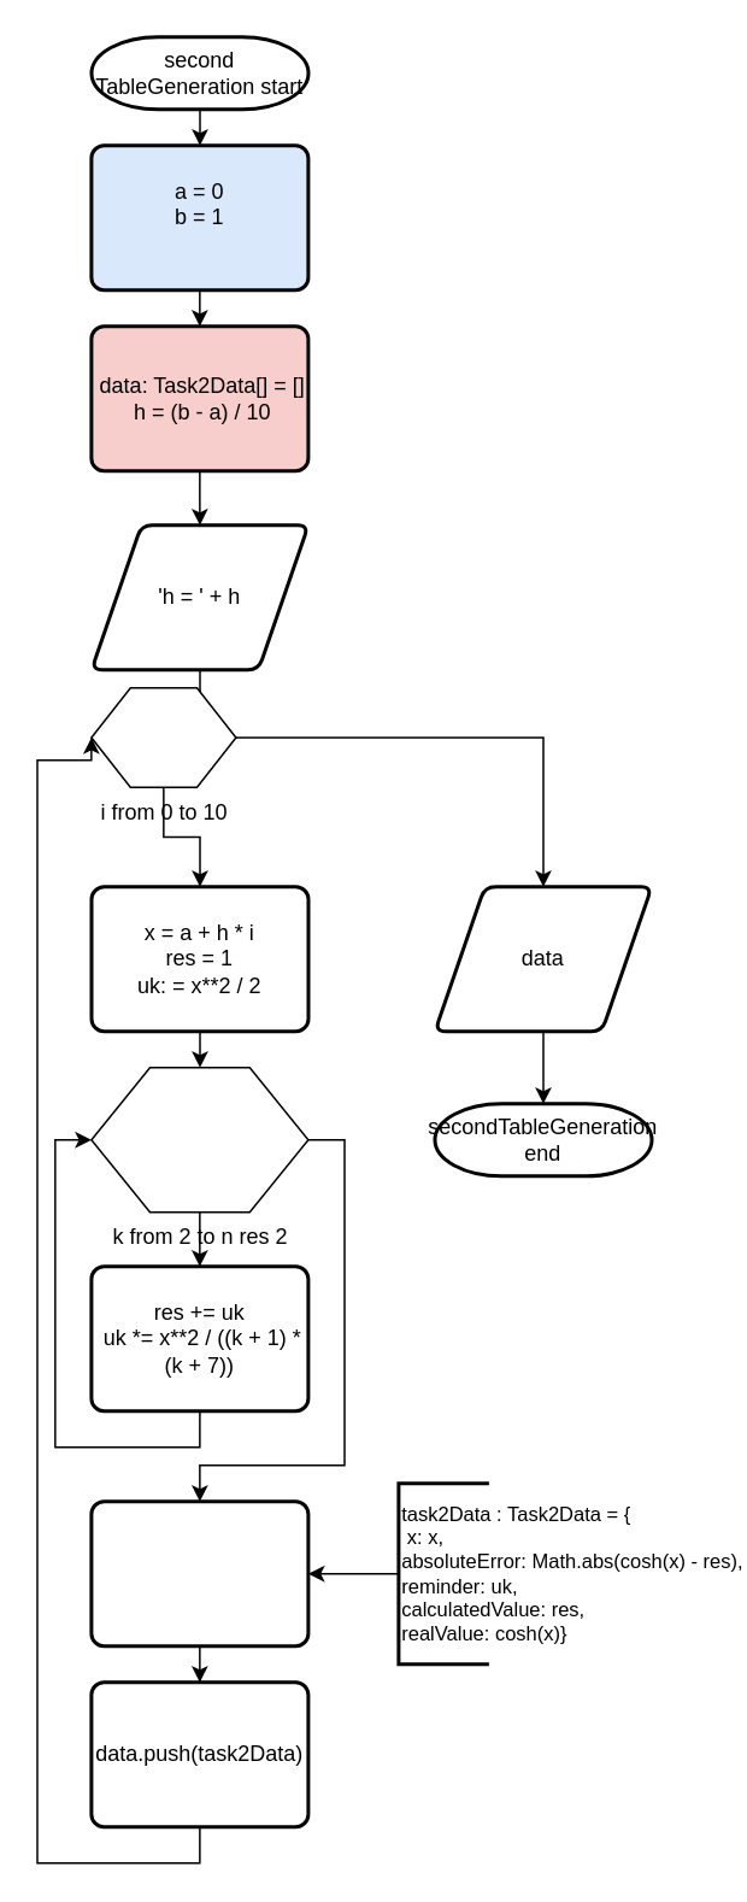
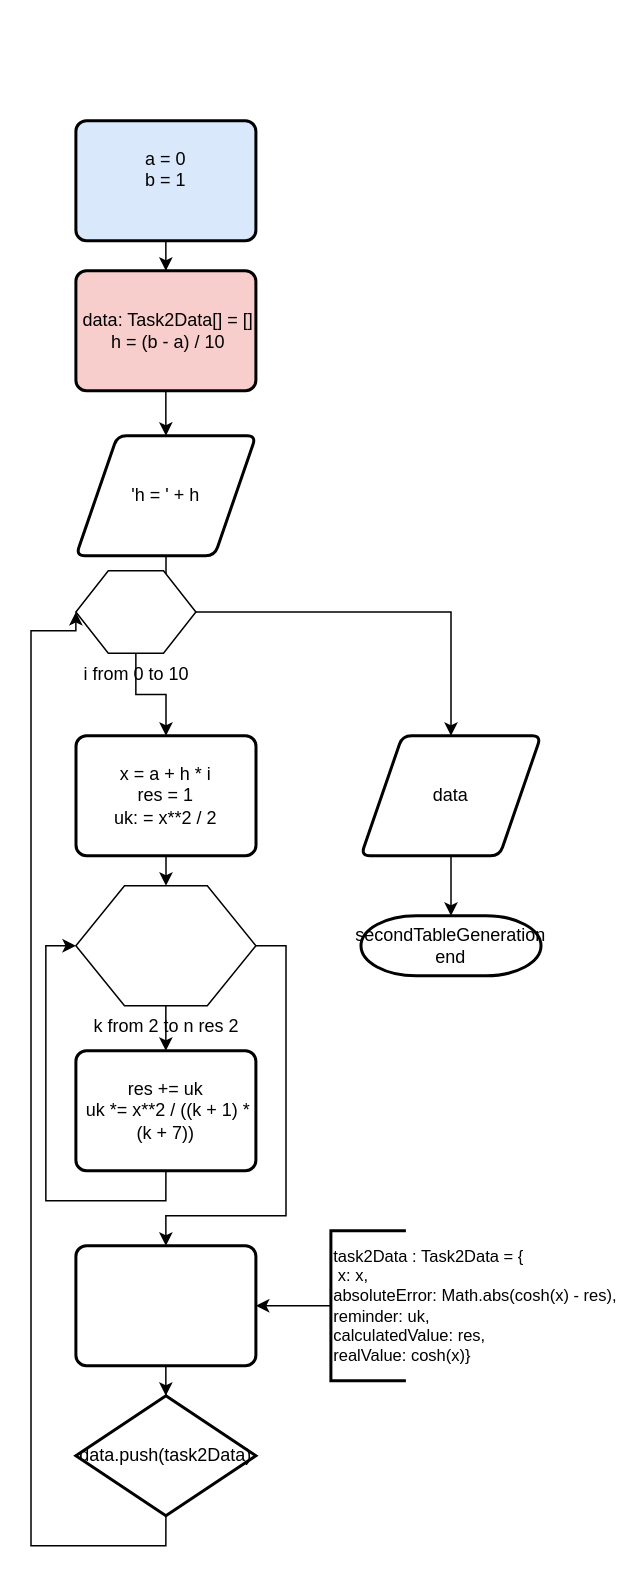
  <mxCell id="0" />
  <mxCell id="1" parent="0" />
- <mxCell id="2" value="" style="edgeStyle=orthogonalEdgeStyle;rounded=0;orthogonalLoop=1;jettySize=auto;html=1;" edge="1" parent="1" source="3" target="14"><mxGeometry relative="1" as="geometry" /></mxCell>
- <mxCell id="3" value="second&lt;div&gt;&lt;span style=&quot;background-color: initial;&quot;&gt;TableGeneration start&lt;/span&gt;&lt;/div&gt;" style="strokeWidth=2;html=1;shape=mxgraph.flowchart.terminator;whiteSpace=wrap;" vertex="1" parent="1"><mxGeometry x="50" y="20" width="120" height="40" as="geometry" /></mxCell>
  <mxCell id="4" value="" style="edgeStyle=orthogonalEdgeStyle;rounded=0;orthogonalLoop=1;jettySize=auto;html=1;" edge="1" parent="1" source="5" target="7"><mxGeometry relative="1" as="geometry" /></mxCell>
  <mxCell id="5" value="&amp;nbsp;data: Task2Data[] = []&lt;div&gt;&amp;nbsp;h = (b - a) / 10&lt;br&gt;&lt;/div&gt;" style="rounded=1;whiteSpace=wrap;html=1;absoluteArcSize=1;arcSize=14;strokeWidth=2;fillColor=#f8cecc;" vertex="1" parent="1"><mxGeometry x="49.93" y="180" width="120" height="80" as="geometry" /></mxCell>
  <mxCell id="6" value="" style="edgeStyle=orthogonalEdgeStyle;rounded=0;orthogonalLoop=1;jettySize=auto;html=1;" edge="1" parent="1" source="7" target="10"><mxGeometry relative="1" as="geometry" /></mxCell>
  <mxCell id="7" value="'h = ' + h" style="shape=parallelogram;html=1;strokeWidth=2;perimeter=parallelogramPerimeter;whiteSpace=wrap;rounded=1;arcSize=12;size=0.23;" vertex="1" parent="1"><mxGeometry x="50" y="290" width="120" height="80" as="geometry" /></mxCell>
  <mxCell id="8" value="" style="edgeStyle=orthogonalEdgeStyle;rounded=0;orthogonalLoop=1;jettySize=auto;html=1;" edge="1" parent="1" source="10" target="12"><mxGeometry relative="1" as="geometry" /></mxCell>
  <mxCell id="9" style="edgeStyle=orthogonalEdgeStyle;rounded=0;orthogonalLoop=1;jettySize=auto;html=1;entryX=0.5;entryY=0;entryDx=0;entryDy=0;" edge="1" parent="1" source="10" target="27"><mxGeometry relative="1" as="geometry" /></mxCell>
  <mxCell id="10" value="i from 0 to 10" style="verticalLabelPosition=bottom;verticalAlign=top;html=1;shape=hexagon;perimeter=hexagonPerimeter2;arcSize=6;size=0.27;" vertex="1" parent="1"><mxGeometry x="49.93" y="380" width="80" height="55" as="geometry" /></mxCell>
  <mxCell id="11" value="" style="edgeStyle=orthogonalEdgeStyle;rounded=0;orthogonalLoop=1;jettySize=auto;html=1;" edge="1" parent="1" source="12" target="17"><mxGeometry relative="1" as="geometry" /></mxCell>
  <mxCell id="12" value="x = a + h * i&lt;div&gt;res = 1&lt;br&gt;&lt;/div&gt;&lt;div&gt;uk: = x**2 / 2&lt;br&gt;&lt;/div&gt;" style="rounded=1;whiteSpace=wrap;html=1;absoluteArcSize=1;arcSize=14;strokeWidth=2;" vertex="1" parent="1"><mxGeometry x="50" y="490" width="120" height="80" as="geometry" /></mxCell>
  <mxCell id="13" value="" style="edgeStyle=orthogonalEdgeStyle;rounded=0;orthogonalLoop=1;jettySize=auto;html=1;" edge="1" parent="1" source="14" target="5"><mxGeometry relative="1" as="geometry" /></mxCell>
  <mxCell id="14" value="a = 0&lt;div&gt;b = 1&lt;/div&gt;&lt;div&gt;&lt;br&gt;&lt;/div&gt;" style="rounded=1;whiteSpace=wrap;html=1;absoluteArcSize=1;arcSize=14;strokeWidth=2;fillColor=#dae8fc;" vertex="1" parent="1"><mxGeometry x="49.93" y="80" width="120" height="80" as="geometry" /></mxCell>
  <mxCell id="15" value="" style="edgeStyle=orthogonalEdgeStyle;rounded=0;orthogonalLoop=1;jettySize=auto;html=1;" edge="1" parent="1" source="17" target="19"><mxGeometry relative="1" as="geometry" /></mxCell>
  <mxCell id="16" style="edgeStyle=orthogonalEdgeStyle;rounded=0;orthogonalLoop=1;jettySize=auto;html=1;exitX=1;exitY=0.5;exitDx=0;exitDy=0;entryX=0.5;entryY=0;entryDx=0;entryDy=0;" edge="1" parent="1" source="17" target="21"><mxGeometry relative="1" as="geometry"><Array as="points"><mxPoint x="190" y="630" /><mxPoint x="190" y="810" /><mxPoint x="110" y="810" /></Array></mxGeometry></mxCell>
  <mxCell id="17" value="k from 2 to n res 2" style="verticalLabelPosition=bottom;verticalAlign=top;html=1;shape=hexagon;perimeter=hexagonPerimeter2;arcSize=6;size=0.27;" vertex="1" parent="1"><mxGeometry x="49.93" y="590" width="120" height="80" as="geometry" /></mxCell>
  <mxCell id="18" style="edgeStyle=orthogonalEdgeStyle;rounded=0;orthogonalLoop=1;jettySize=auto;html=1;exitX=0.5;exitY=1;exitDx=0;exitDy=0;entryX=0;entryY=0.5;entryDx=0;entryDy=0;" edge="1" parent="1" source="19" target="17"><mxGeometry relative="1" as="geometry" /></mxCell>
  <mxCell id="19" value="res += uk&lt;div&gt;&amp;nbsp;uk *= x**2 / ((k + 1) * (k + 7))&lt;br&gt;&lt;/div&gt;" style="rounded=1;whiteSpace=wrap;html=1;absoluteArcSize=1;arcSize=14;strokeWidth=2;" vertex="1" parent="1"><mxGeometry x="49.93" y="700" width="120" height="80" as="geometry" /></mxCell>
  <mxCell id="20" value="" style="edgeStyle=orthogonalEdgeStyle;rounded=0;orthogonalLoop=1;jettySize=auto;html=1;" edge="1" parent="1" source="21" target="25"><mxGeometry relative="1" as="geometry" /></mxCell>
  <mxCell id="21" value="" style="rounded=1;whiteSpace=wrap;html=1;absoluteArcSize=1;arcSize=14;strokeWidth=2;" vertex="1" parent="1"><mxGeometry x="49.93" y="830" width="120" height="80" as="geometry" /></mxCell>
  <mxCell id="22" value="" style="edgeStyle=orthogonalEdgeStyle;rounded=0;orthogonalLoop=1;jettySize=auto;html=1;" edge="1" parent="1" source="23" target="21"><mxGeometry relative="1" as="geometry" /></mxCell>
  <mxCell id="23" value="&lt;div style=&quot;font-size: 11px;&quot;&gt;&lt;div&gt;task2Data : Task2Data = {&lt;/div&gt;&lt;div&gt;&amp;nbsp;x: x,&lt;/div&gt;&lt;div&gt;absoluteError: Math.abs(cosh(x) - res),&lt;/div&gt;&lt;div&gt;reminder: uk,&lt;/div&gt;&lt;div&gt;calculatedValue: res,&lt;/div&gt;&lt;div&gt;realValue: cosh(x)}&lt;br&gt;&lt;/div&gt;&lt;/div&gt;" style="strokeWidth=2;html=1;shape=mxgraph.flowchart.annotation_1;align=left;pointerEvents=1;" vertex="1" parent="1"><mxGeometry x="219.93" y="820" width="50" height="100" as="geometry" /></mxCell>
  <mxCell id="24" style="edgeStyle=orthogonalEdgeStyle;rounded=0;orthogonalLoop=1;jettySize=auto;html=1;exitX=0.5;exitY=1;exitDx=0;exitDy=0;entryX=0;entryY=0.5;entryDx=0;entryDy=0;" edge="1" parent="1" source="25" target="10"><mxGeometry relative="1" as="geometry"><Array as="points"><mxPoint x="110" y="1030" /><mxPoint x="20" y="1030" /><mxPoint x="20" y="420" /></Array></mxGeometry></mxCell>
- <mxCell id="25" value="data.push(task2Data)" style="rounded=1;whiteSpace=wrap;html=1;absoluteArcSize=1;arcSize=14;strokeWidth=2;" vertex="1" parent="1"><mxGeometry x="49.93" y="930" width="120" height="80" as="geometry" /></mxCell>
+ <mxCell id="25" value="data.push(task2Data)" style="rhombus;whiteSpace=wrap;html=1;absoluteArcSize=1;arcSize=14;strokeWidth=2;" vertex="1" parent="1"><mxGeometry x="49.93" y="930" width="120" height="80" as="geometry" /></mxCell>
  <mxCell id="26" value="" style="edgeStyle=orthogonalEdgeStyle;rounded=0;orthogonalLoop=1;jettySize=auto;html=1;" edge="1" parent="1" source="27" target="28"><mxGeometry relative="1" as="geometry" /></mxCell>
  <mxCell id="27" value="data" style="shape=parallelogram;html=1;strokeWidth=2;perimeter=parallelogramPerimeter;whiteSpace=wrap;rounded=1;arcSize=12;size=0.23;" vertex="1" parent="1"><mxGeometry x="240" y="490" width="120" height="80" as="geometry" /></mxCell>
  <mxCell id="28" value="secondTableGeneration end" style="strokeWidth=2;html=1;shape=mxgraph.flowchart.terminator;whiteSpace=wrap;" vertex="1" parent="1"><mxGeometry x="240" y="610" width="120" height="40" as="geometry" /></mxCell>
